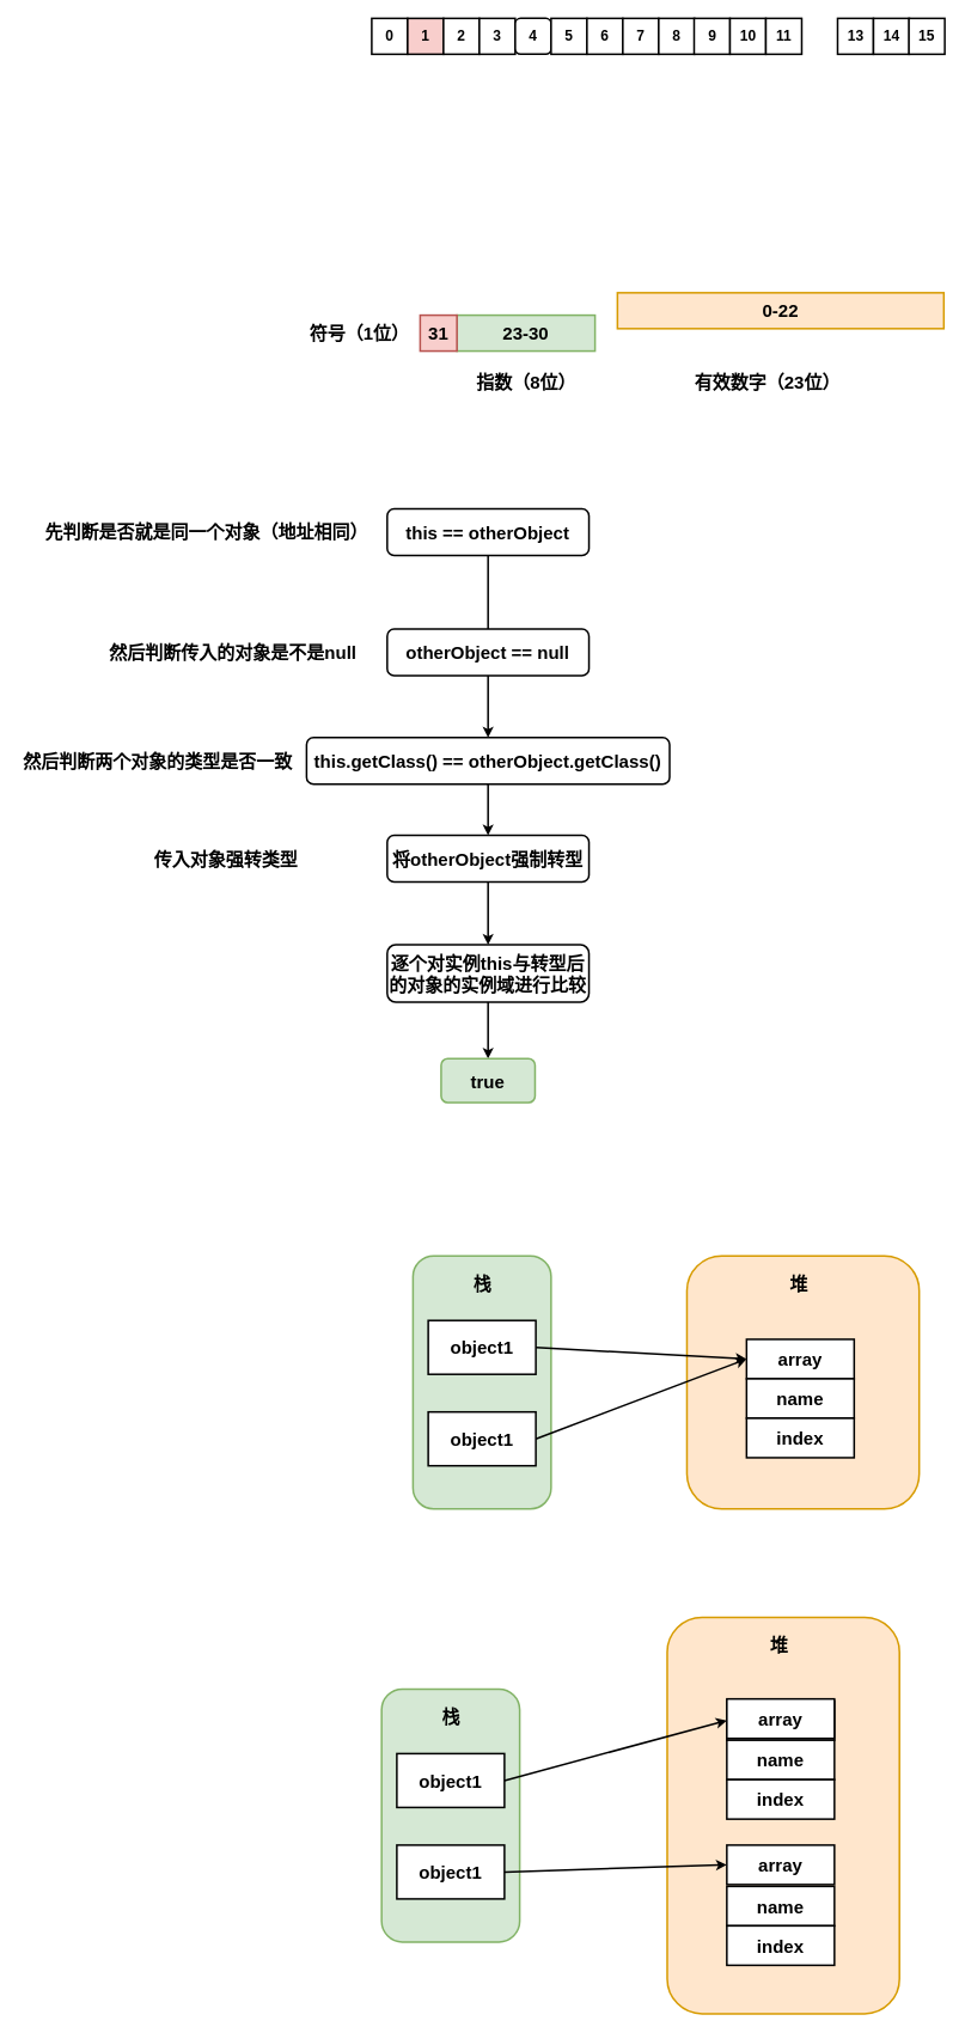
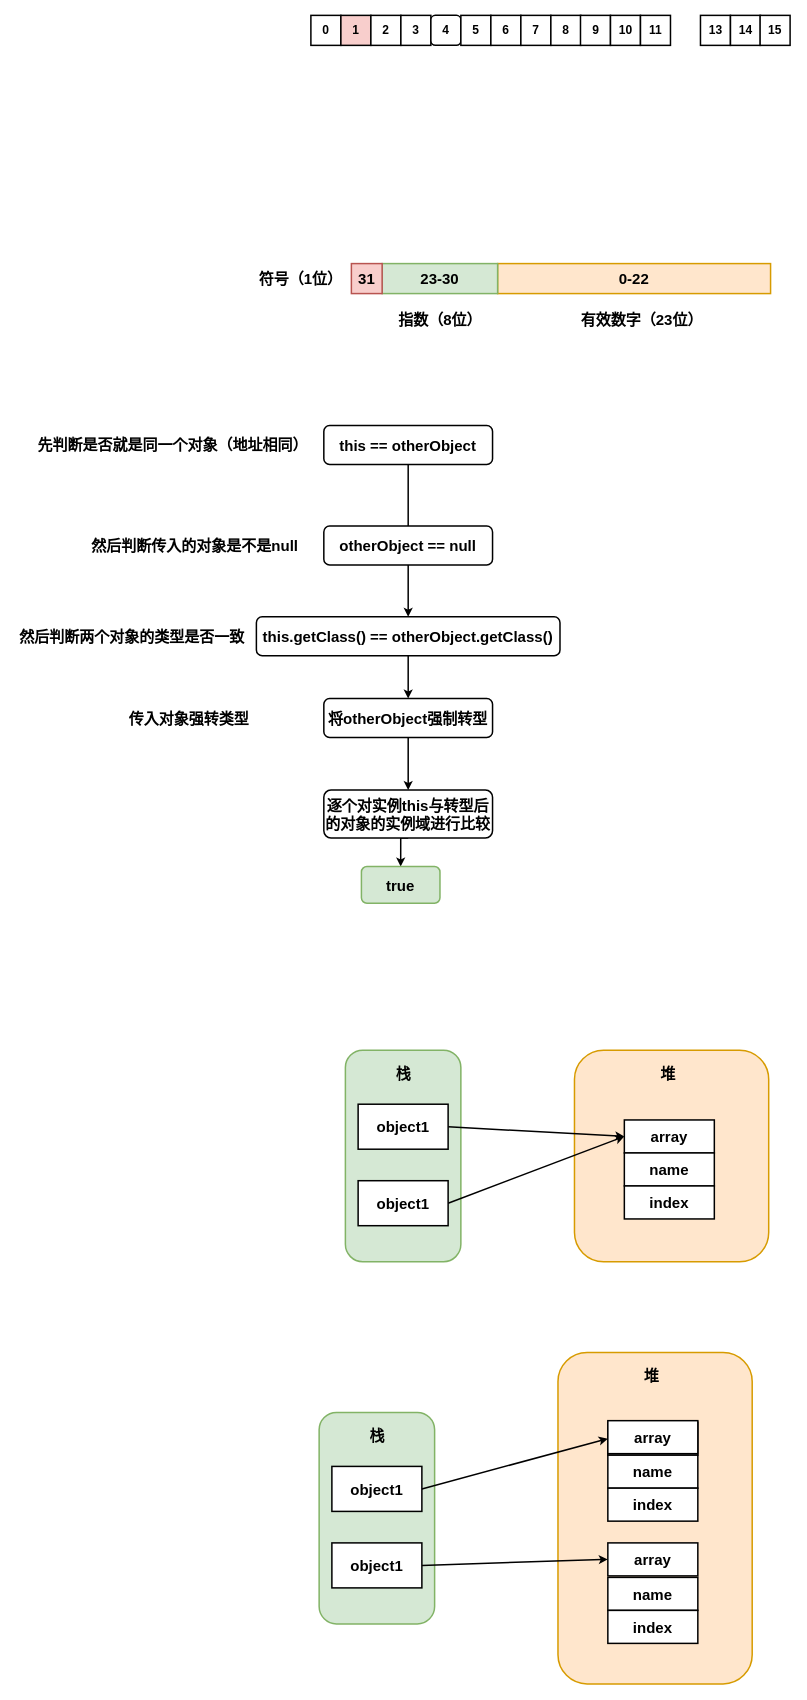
  <mxCell id="0" />
  <mxCell id="1" parent="0" />
  <mxCell id="2" value="" style="rounded=1;whiteSpace=wrap;html=1;strokeWidth=2;fontSize=20;fontStyle=1;fillColor=#ffe6cc;strokeColor=#d79b00;" vertex="1" parent="1"><mxGeometry x="765.5" y="1400" width="259" height="282" as="geometry" /></mxCell>
  <mxCell id="3" value="0" style="whiteSpace=wrap;html=1;aspect=fixed;fontSize=16;fontStyle=1;strokeWidth=2;" parent="1" vertex="1"><mxGeometry x="414" y="20" width="40" height="40" as="geometry" /></mxCell>
  <mxCell id="4" value="1" style="whiteSpace=wrap;html=1;aspect=fixed;fontSize=16;fontStyle=1;strokeWidth=2;fillColor=#f8cecc;" parent="1" vertex="1"><mxGeometry x="454" y="20" width="40" height="40" as="geometry" /></mxCell>
  <mxCell id="5" value="2" style="whiteSpace=wrap;html=1;aspect=fixed;fontSize=16;fontStyle=1;strokeWidth=2;" parent="1" vertex="1"><mxGeometry x="494" y="20" width="40" height="40" as="geometry" /></mxCell>
  <mxCell id="6" value="3" style="whiteSpace=wrap;html=1;aspect=fixed;fontSize=16;fontStyle=1;strokeWidth=2;" parent="1" vertex="1"><mxGeometry x="534" y="20" width="40" height="40" as="geometry" /></mxCell>
  <mxCell id="7" value="4" style="whiteSpace=wrap;html=1;aspect=fixed;fontSize=16;fontStyle=1;strokeWidth=2;rounded=1;" parent="1" vertex="1"><mxGeometry x="574" y="20" width="40" height="40" as="geometry" /></mxCell>
  <mxCell id="8" value="5" style="whiteSpace=wrap;html=1;aspect=fixed;fontSize=16;fontStyle=1;strokeWidth=2;" parent="1" vertex="1"><mxGeometry x="614" y="20" width="40" height="40" as="geometry" /></mxCell>
  <mxCell id="9" value="6" style="whiteSpace=wrap;html=1;aspect=fixed;fontSize=16;fontStyle=1;strokeWidth=2;" parent="1" vertex="1"><mxGeometry x="654" y="20" width="40" height="40" as="geometry" /></mxCell>
  <mxCell id="10" value="7" style="whiteSpace=wrap;html=1;aspect=fixed;fontSize=16;fontStyle=1;strokeWidth=2;" parent="1" vertex="1"><mxGeometry x="694" y="20" width="40" height="40" as="geometry" /></mxCell>
  <mxCell id="11" value="8" style="whiteSpace=wrap;html=1;aspect=fixed;fontSize=16;fontStyle=1;strokeWidth=2;" parent="1" vertex="1"><mxGeometry x="734" y="20" width="40" height="40" as="geometry" /></mxCell>
  <mxCell id="12" value="9" style="whiteSpace=wrap;html=1;aspect=fixed;fontSize=16;fontStyle=1;strokeWidth=2;" parent="1" vertex="1"><mxGeometry x="773.52" y="20" width="40" height="40" as="geometry" /></mxCell>
  <mxCell id="13" value="10" style="whiteSpace=wrap;html=1;aspect=fixed;fontSize=16;fontStyle=1;strokeWidth=2;" parent="1" vertex="1"><mxGeometry x="813.52" y="20" width="40" height="40" as="geometry" /></mxCell>
  <mxCell id="14" value="11" style="whiteSpace=wrap;html=1;aspect=fixed;fontSize=16;fontStyle=1;strokeWidth=2;" parent="1" vertex="1"><mxGeometry x="853.52" y="20" width="40" height="40" as="geometry" /></mxCell>
  <mxCell id="15" value="13" style="whiteSpace=wrap;html=1;aspect=fixed;fontSize=16;fontStyle=1;strokeWidth=2;" parent="1" vertex="1"><mxGeometry x="933.52" y="20" width="40" height="40" as="geometry" /></mxCell>
  <mxCell id="16" value="14" style="whiteSpace=wrap;html=1;aspect=fixed;fontSize=16;fontStyle=1;strokeWidth=2;" parent="1" vertex="1"><mxGeometry x="973.52" y="20" width="40" height="40" as="geometry" /></mxCell>
  <mxCell id="17" value="15" style="whiteSpace=wrap;html=1;aspect=fixed;fontSize=16;fontStyle=1;strokeWidth=2;" parent="1" vertex="1"><mxGeometry x="1013.04" y="20" width="40" height="40" as="geometry" /></mxCell>
- <mxCell id="18" value="0-22" style="rounded=0;whiteSpace=wrap;html=1;fontStyle=1;fontSize=20;strokeWidth=2;fillColor=#ffe6cc;strokeColor=#d79b00;" vertex="1" parent="1"><mxGeometry x="688" y="326" width="364" height="40" as="geometry" /></mxCell>
+ <mxCell id="18" value="0-22" style="rounded=0;whiteSpace=wrap;html=1;fontStyle=1;fontSize=20;strokeWidth=2;fillColor=#ffe6cc;strokeColor=#d79b00;" vertex="1" parent="1"><mxGeometry x="663" y="351" width="364" height="40" as="geometry" /></mxCell>
  <mxCell id="19" value="23-30" style="rounded=0;whiteSpace=wrap;html=1;fontStyle=1;fontSize=20;strokeWidth=2;fillColor=#d5e8d4;strokeColor=#82b366;" vertex="1" parent="1"><mxGeometry x="509" y="351" width="154" height="40" as="geometry" /></mxCell>
  <mxCell id="20" value="31" style="rounded=0;whiteSpace=wrap;html=1;fontStyle=1;fontSize=20;strokeWidth=2;fillColor=#f8cecc;strokeColor=#b85450;" vertex="1" parent="1"><mxGeometry x="468" y="351" width="41" height="40" as="geometry" /></mxCell>
  <mxCell id="21" value="符号（1位）" style="text;html=1;align=center;verticalAlign=middle;resizable=0;points=[];autosize=1;fontSize=20;fontStyle=1" vertex="1" parent="1"><mxGeometry x="339" y="357" width="121" height="28" as="geometry" /></mxCell>
  <mxCell id="22" value="指数（8位）" style="text;html=1;align=center;verticalAlign=middle;resizable=0;points=[];autosize=1;fontSize=20;fontStyle=1" vertex="1" parent="1"><mxGeometry x="525.5" y="412" width="121" height="28" as="geometry" /></mxCell>
  <mxCell id="23" value="有效数字（23位）" style="text;html=1;align=center;verticalAlign=middle;resizable=0;points=[];autosize=1;fontSize=20;fontStyle=1" vertex="1" parent="1"><mxGeometry x="769" y="412" width="172" height="28" as="geometry" /></mxCell>
  <mxCell id="24" value="" style="edgeStyle=orthogonalEdgeStyle;rounded=0;orthogonalLoop=1;jettySize=auto;html=1;exitX=0.5;exitY=1;exitDx=0;exitDy=0;entryX=0.5;entryY=0;entryDx=0;entryDy=0;fontSize=20;strokeWidth=2;endArrow=none;" edge="1" parent="1" source="25" target="27"><mxGeometry relative="1" as="geometry" /></mxCell>
  <mxCell id="25" value="this == otherObject" style="rounded=1;whiteSpace=wrap;html=1;strokeWidth=2;fontSize=20;fontStyle=1" vertex="1" parent="1"><mxGeometry x="431.25" y="567" width="225" height="52" as="geometry" /></mxCell>
  <mxCell id="26" style="edgeStyle=orthogonalEdgeStyle;rounded=0;orthogonalLoop=1;jettySize=auto;html=1;exitX=0.5;exitY=1;exitDx=0;exitDy=0;entryX=0.5;entryY=0;entryDx=0;entryDy=0;strokeWidth=2;fontSize=20;" edge="1" parent="1" source="27" target="29"><mxGeometry relative="1" as="geometry" /></mxCell>
  <mxCell id="27" value="otherObject == null" style="rounded=1;whiteSpace=wrap;html=1;strokeWidth=2;fontSize=20;fontStyle=1" vertex="1" parent="1"><mxGeometry x="431.25" y="701" width="225" height="52" as="geometry" /></mxCell>
  <mxCell id="28" style="edgeStyle=orthogonalEdgeStyle;rounded=0;orthogonalLoop=1;jettySize=auto;html=1;exitX=0.5;exitY=1;exitDx=0;exitDy=0;entryX=0.5;entryY=0;entryDx=0;entryDy=0;strokeWidth=2;fontSize=20;" edge="1" parent="1" source="29" target="31"><mxGeometry relative="1" as="geometry" /></mxCell>
  <mxCell id="29" value="this.getClass() == otherObject.getClass()" style="rounded=1;whiteSpace=wrap;html=1;strokeWidth=2;fontSize=20;fontStyle=1" vertex="1" parent="1"><mxGeometry x="341.32" y="822" width="404.87" height="52" as="geometry" /></mxCell>
  <mxCell id="30" style="edgeStyle=orthogonalEdgeStyle;rounded=0;orthogonalLoop=1;jettySize=auto;html=1;exitX=0.5;exitY=1;exitDx=0;exitDy=0;entryX=0.5;entryY=0;entryDx=0;entryDy=0;strokeWidth=2;fontSize=20;" edge="1" parent="1" source="31" target="33"><mxGeometry relative="1" as="geometry" /></mxCell>
  <mxCell id="31" value="将otherObject强制转型" style="rounded=1;whiteSpace=wrap;html=1;strokeWidth=2;fontSize=20;fontStyle=1" vertex="1" parent="1"><mxGeometry x="431.26" y="931" width="225" height="52" as="geometry" /></mxCell>
  <mxCell id="32" style="edgeStyle=orthogonalEdgeStyle;rounded=0;orthogonalLoop=1;jettySize=auto;html=1;exitX=0.5;exitY=1;exitDx=0;exitDy=0;entryX=0.5;entryY=0;entryDx=0;entryDy=0;strokeWidth=2;fontSize=20;" edge="1" parent="1" source="33" target="34"><mxGeometry relative="1" as="geometry" /></mxCell>
  <mxCell id="33" value="逐个对实例this与转型后的对象的实例域进行比较" style="rounded=1;whiteSpace=wrap;html=1;strokeWidth=2;fontSize=20;fontStyle=1" vertex="1" parent="1"><mxGeometry x="431.25" y="1053" width="225" height="64" as="geometry" /></mxCell>
- <mxCell id="34" value="true" style="rounded=1;whiteSpace=wrap;html=1;strokeWidth=2;fontSize=20;fontStyle=1;fillColor=#d5e8d4;strokeColor=#82b366;" vertex="1" parent="1"><mxGeometry x="491.38" y="1180" width="104.75" height="49" as="geometry" /></mxCell>
+ <mxCell id="34" value="true" style="rounded=1;whiteSpace=wrap;html=1;strokeWidth=2;fontSize=20;fontStyle=1;fillColor=#d5e8d4;strokeColor=#82b366;" vertex="1" parent="1"><mxGeometry x="481.38" y="1155" width="104.75" height="49" as="geometry" /></mxCell>
  <mxCell id="35" value="&lt;span style=&quot;font-family: &amp;#34;helvetica&amp;#34; ; font-size: 20px ; font-style: normal ; letter-spacing: normal ; text-align: center ; text-indent: 0px ; text-transform: none ; word-spacing: 0px ; background-color: rgb(255 , 255 , 255) ; float: none ; display: inline&quot;&gt;先判断是否就是同一个对象（地址相同）&lt;/span&gt;" style="text;whiteSpace=wrap;html=1;fontSize=20;fontStyle=1" vertex="1" parent="1"><mxGeometry x="48" y="574" width="366" height="38" as="geometry" /></mxCell>
  <mxCell id="36" value="然后判断传入的对象是不是null" style="text;html=1;align=center;verticalAlign=middle;resizable=0;points=[];autosize=1;fontSize=20;fontStyle=1" vertex="1" parent="1"><mxGeometry x="116" y="713" width="286" height="28" as="geometry" /></mxCell>
  <mxCell id="37" value="然后判断两个对象的类型是否一致" style="text;html=1;align=center;verticalAlign=middle;resizable=0;points=[];autosize=1;fontSize=20;fontStyle=1" vertex="1" parent="1"><mxGeometry x="20" y="834" width="310" height="28" as="geometry" /></mxCell>
  <mxCell id="38" value="传入对象强转类型" style="text;html=1;align=center;verticalAlign=middle;resizable=0;points=[];autosize=1;fontSize=20;fontStyle=1" vertex="1" parent="1"><mxGeometry x="166" y="943" width="170" height="28" as="geometry" /></mxCell>
  <mxCell id="39" value="" style="rounded=1;whiteSpace=wrap;html=1;strokeWidth=2;fontSize=20;fontStyle=1;fillColor=#d5e8d4;strokeColor=#82b366;" vertex="1" parent="1"><mxGeometry x="460" y="1400" width="154" height="282" as="geometry" /></mxCell>
  <mxCell id="40" value="栈" style="text;html=1;align=center;verticalAlign=middle;resizable=0;points=[];autosize=1;fontSize=20;fontStyle=1" vertex="1" parent="1"><mxGeometry x="522" y="1417" width="30" height="28" as="geometry" /></mxCell>
  <mxCell id="41" style="rounded=0;orthogonalLoop=1;jettySize=auto;html=1;exitX=1;exitY=0.5;exitDx=0;exitDy=0;entryX=0;entryY=0.5;entryDx=0;entryDy=0;strokeWidth=2;fontSize=20;" edge="1" parent="1" source="42" target="46"><mxGeometry relative="1" as="geometry" /></mxCell>
  <mxCell id="42" value="object1" style="rounded=0;whiteSpace=wrap;html=1;strokeWidth=2;fontSize=20;fontStyle=1" vertex="1" parent="1"><mxGeometry x="477" y="1472" width="120" height="60" as="geometry" /></mxCell>
  <mxCell id="43" style="rounded=0;orthogonalLoop=1;jettySize=auto;html=1;exitX=1;exitY=0.5;exitDx=0;exitDy=0;entryX=0;entryY=0.5;entryDx=0;entryDy=0;strokeWidth=2;fontSize=20;" edge="1" parent="1" source="44" target="46"><mxGeometry relative="1" as="geometry" /></mxCell>
  <mxCell id="44" value="object1" style="rounded=0;whiteSpace=wrap;html=1;strokeWidth=2;fontSize=20;fontStyle=1" vertex="1" parent="1"><mxGeometry x="477" y="1574" width="120" height="60" as="geometry" /></mxCell>
  <mxCell id="45" value="堆" style="text;html=1;align=center;verticalAlign=middle;resizable=0;points=[];autosize=1;fontSize=20;fontStyle=1" vertex="1" parent="1"><mxGeometry x="875" y="1417" width="30" height="28" as="geometry" /></mxCell>
  <mxCell id="46" value="array" style="rounded=0;whiteSpace=wrap;html=1;strokeWidth=2;fontSize=20;fontStyle=1" vertex="1" parent="1"><mxGeometry x="832" y="1493" width="120" height="44" as="geometry" /></mxCell>
  <mxCell id="47" value="name" style="rounded=0;whiteSpace=wrap;html=1;strokeWidth=2;fontSize=20;fontStyle=1" vertex="1" parent="1"><mxGeometry x="832" y="1537" width="120" height="44" as="geometry" /></mxCell>
  <mxCell id="48" value="index" style="rounded=0;whiteSpace=wrap;html=1;strokeWidth=2;fontSize=20;fontStyle=1" vertex="1" parent="1"><mxGeometry x="832" y="1581" width="120" height="44" as="geometry" /></mxCell>
  <mxCell id="49" value="" style="rounded=1;whiteSpace=wrap;html=1;strokeWidth=2;fontSize=20;fontStyle=1;fillColor=#ffe6cc;strokeColor=#d79b00;" vertex="1" parent="1"><mxGeometry x="743.5" y="1803" width="259" height="442" as="geometry" /></mxCell>
  <mxCell id="50" value="" style="rounded=1;whiteSpace=wrap;html=1;strokeWidth=2;fontSize=20;fontStyle=1;fillColor=#d5e8d4;strokeColor=#82b366;" vertex="1" parent="1"><mxGeometry x="425" y="1883" width="154" height="282" as="geometry" /></mxCell>
  <mxCell id="51" value="栈" style="text;html=1;align=center;verticalAlign=middle;resizable=0;points=[];autosize=1;fontSize=20;fontStyle=1" vertex="1" parent="1"><mxGeometry x="487" y="1900" width="30" height="28" as="geometry" /></mxCell>
  <mxCell id="52" style="rounded=0;orthogonalLoop=1;jettySize=auto;html=1;exitX=1;exitY=0.5;exitDx=0;exitDy=0;entryX=0;entryY=0.5;entryDx=0;entryDy=0;strokeWidth=2;fontSize=20;" edge="1" parent="1" source="53" target="57"><mxGeometry relative="1" as="geometry" /></mxCell>
  <mxCell id="53" value="object1" style="rounded=0;whiteSpace=wrap;html=1;strokeWidth=2;fontSize=20;fontStyle=1" vertex="1" parent="1"><mxGeometry x="442" y="1955" width="120" height="60" as="geometry" /></mxCell>
  <mxCell id="54" style="rounded=0;orthogonalLoop=1;jettySize=auto;html=1;exitX=1;exitY=0.5;exitDx=0;exitDy=0;entryX=0;entryY=0.5;entryDx=0;entryDy=0;strokeWidth=2;fontSize=20;" edge="1" parent="1" source="55" target="63"><mxGeometry relative="1" as="geometry" /></mxCell>
  <mxCell id="55" value="object1" style="rounded=0;whiteSpace=wrap;html=1;strokeWidth=2;fontSize=20;fontStyle=1" vertex="1" parent="1"><mxGeometry x="442" y="2057" width="120" height="60" as="geometry" /></mxCell>
  <mxCell id="56" value="堆" style="text;html=1;align=center;verticalAlign=middle;resizable=0;points=[];autosize=1;fontSize=20;fontStyle=1" vertex="1" parent="1"><mxGeometry x="853" y="1820" width="30" height="28" as="geometry" /></mxCell>
  <mxCell id="57" value="array" style="rounded=0;whiteSpace=wrap;html=1;strokeWidth=2;fontSize=20;fontStyle=1" vertex="1" parent="1"><mxGeometry x="810" y="1896" width="120" height="44" as="geometry" /></mxCell>
  <mxCell id="58" value="name" style="rounded=0;whiteSpace=wrap;html=1;strokeWidth=2;fontSize=20;fontStyle=1" vertex="1" parent="1"><mxGeometry x="810" y="1940" width="120" height="44" as="geometry" /></mxCell>
  <mxCell id="59" value="index" style="rounded=0;whiteSpace=wrap;html=1;strokeWidth=2;fontSize=20;fontStyle=1" vertex="1" parent="1"><mxGeometry x="810" y="1984" width="120" height="44" as="geometry" /></mxCell>
  <mxCell id="60" value="array" style="rounded=0;whiteSpace=wrap;html=1;strokeWidth=2;fontSize=20;fontStyle=1" vertex="1" parent="1"><mxGeometry x="810" y="1894" width="120" height="44" as="geometry" /></mxCell>
  <mxCell id="61" value="name" style="rounded=0;whiteSpace=wrap;html=1;strokeWidth=2;fontSize=20;fontStyle=1" vertex="1" parent="1"><mxGeometry x="810" y="2103" width="120" height="44" as="geometry" /></mxCell>
  <mxCell id="62" value="index" style="rounded=0;whiteSpace=wrap;html=1;strokeWidth=2;fontSize=20;fontStyle=1" vertex="1" parent="1"><mxGeometry x="810" y="2147" width="120" height="44" as="geometry" /></mxCell>
  <mxCell id="63" value="array" style="rounded=0;whiteSpace=wrap;html=1;strokeWidth=2;fontSize=20;fontStyle=1" vertex="1" parent="1"><mxGeometry x="810" y="2057" width="120" height="44" as="geometry" /></mxCell>
